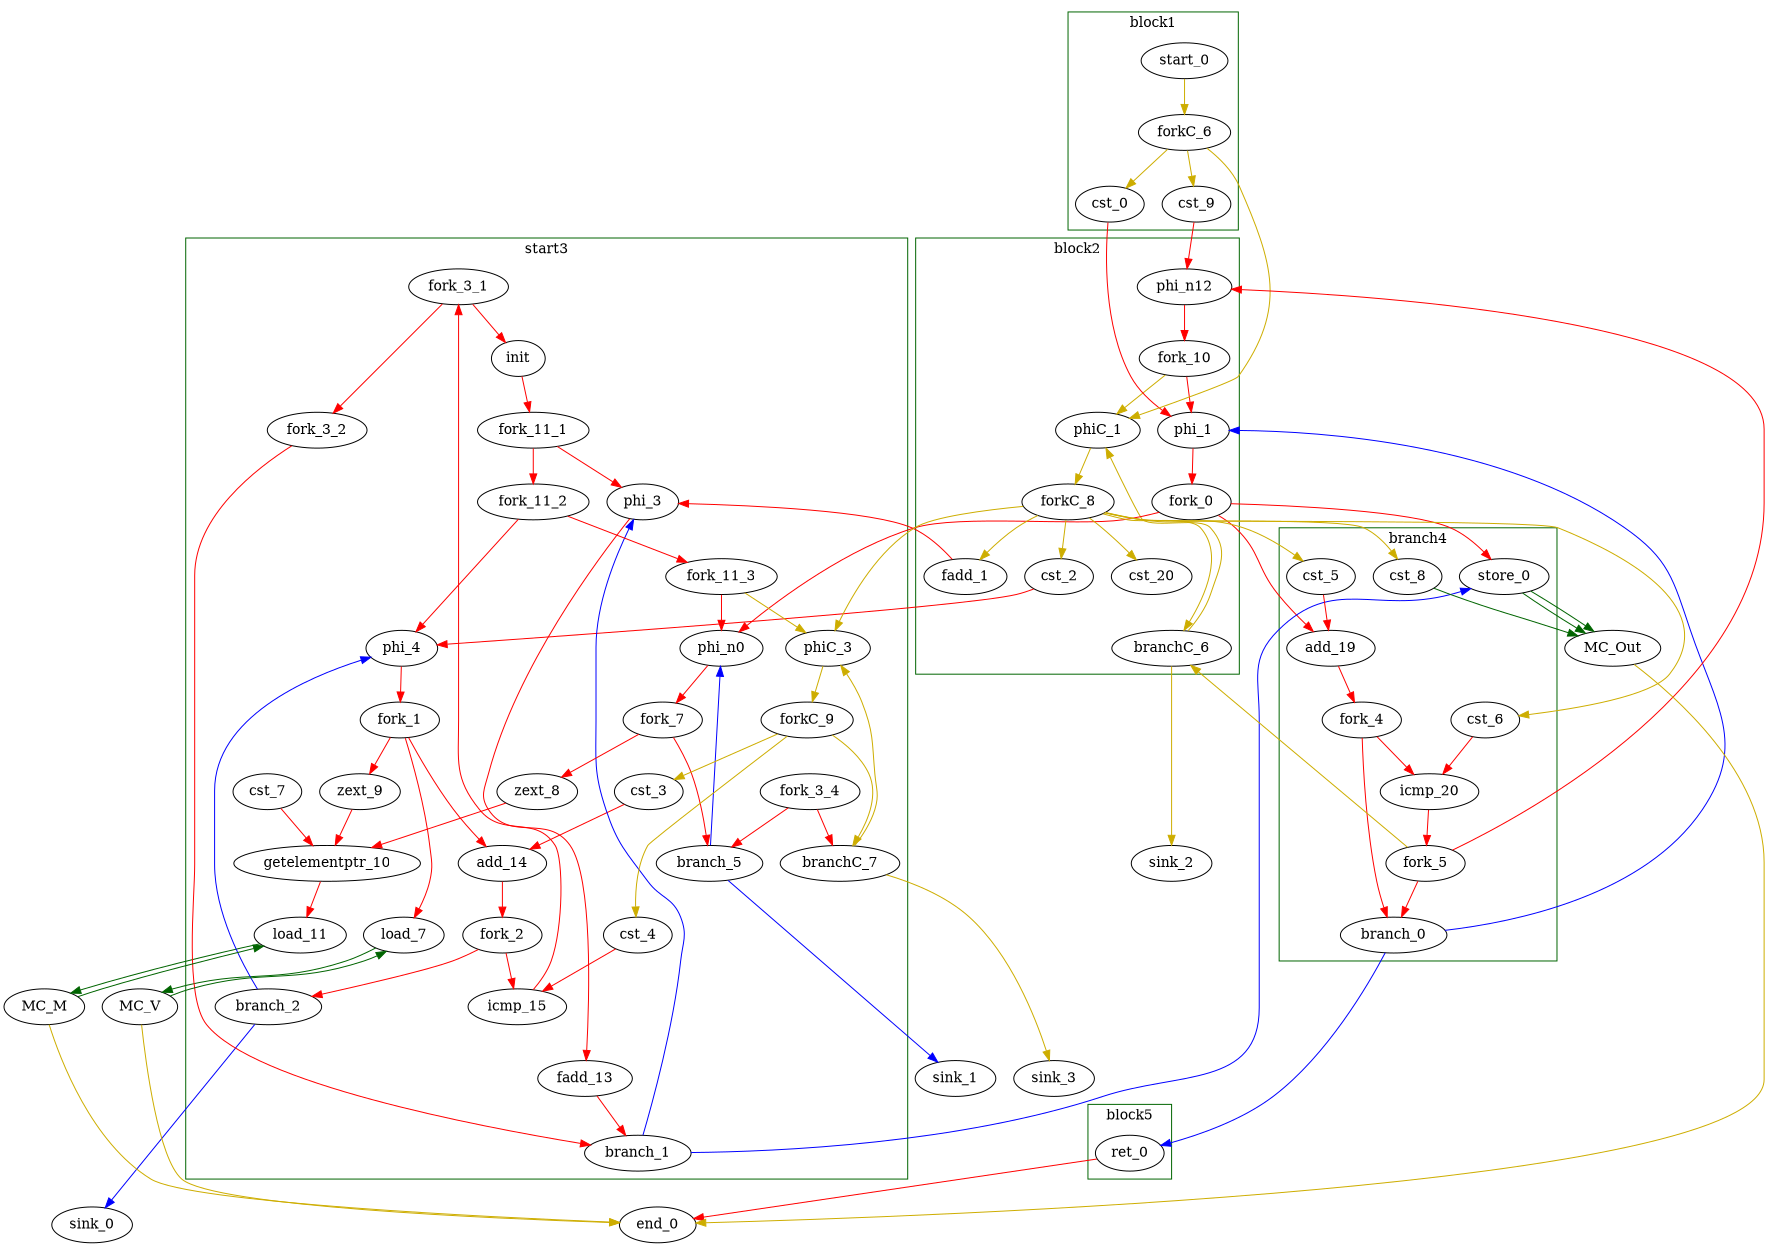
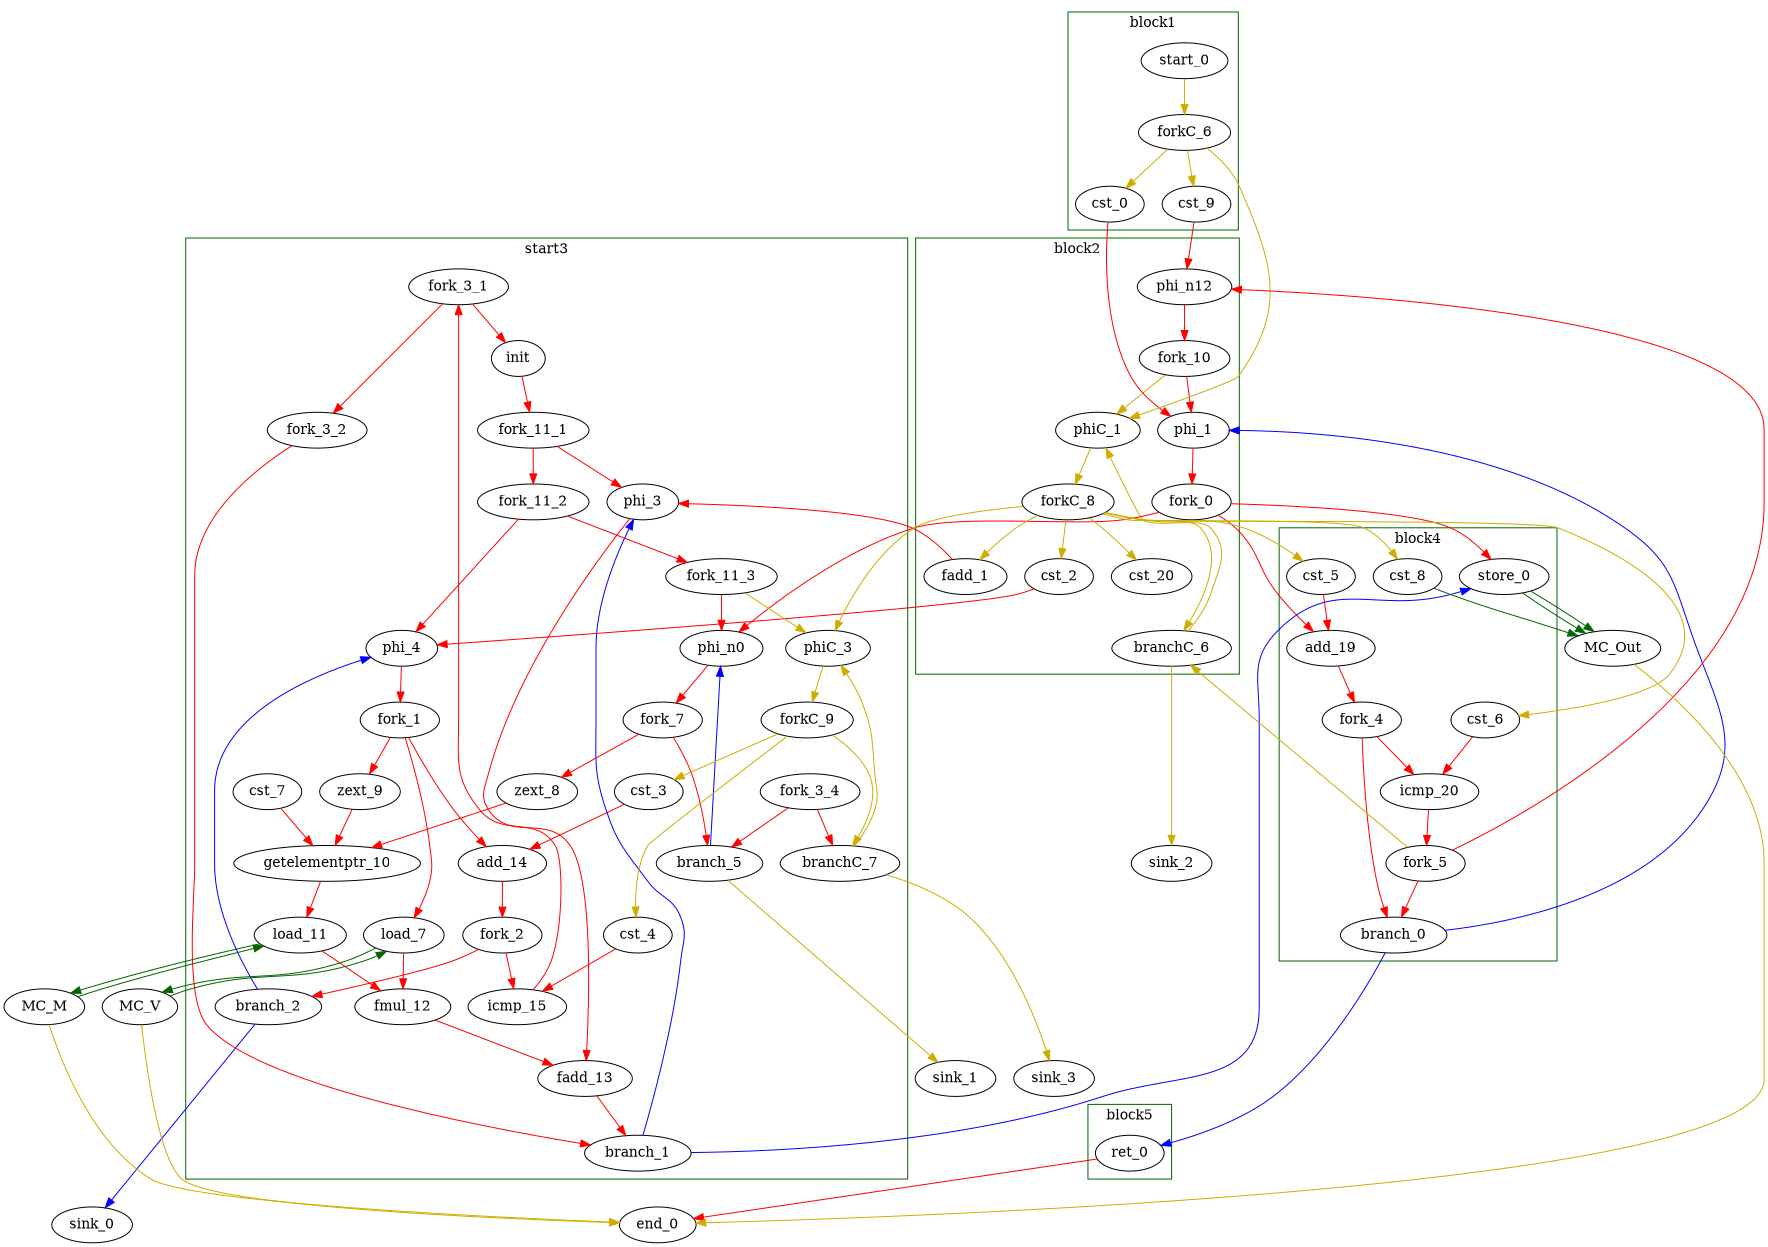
  digraph {
    splines=spline
    node [bbID=3 in="in1:32" out="out0:32" tagged=false tagger_id=-1 taggers_num=0 type="fork Bool 2"]
    edge [color=red from=out1 to=in1]
    phi_1 [bbID=2 delay=0.366 in="in1?:1 in2:32 in3:32 " type="mux T"]
    n2 [bbID=2 label=fadd_1 type=Constant value="0x00000000"]
    cst_2 [bbID=2 type=Constant value="0x00000000"]
    phiC_1 [bbID=2 delay=0.166 in="in1?:1 in2:0 in3:0 " out="out0:0" type="mux T"]
    phi_n12 [bbID=2 delay=0.366 in="in1:32 in2:32 " type=Merge]
    branchC_6 [bbID=2 in="in1:0 in2?:1*i" out="out0+:0 out1-:0" type="branch T"]
    n7 [bbID=2 label=cst_20 type=Constant value="0x00000000"]
    fork_0 [bbID=2 out="out0:32 out1:32 out2:32 "]
    forkC_8 [bbID=2 in="in1:0" out="out0:0 out1:0 out2:0 out3:0 out5:0 out6:0 out7:0 out8:0 "]
    fork_10 [bbID=2 out="out0:32 out1:32 "]
    cst_0 [bbID=1 type=Constant value="0x00000000"]
    start_0 [bbID=1 control=true in="in1:0" out="out0:0" type=Entry]
    cst_9 [bbID=1 type=Constant value="0x00000000"]
    forkC_6 [bbID=1 in="in1:0" out="out0:0 out1:0 out2:0 "]
    phi_3 [delay=0.366 in="in1?:1 in2:32 in3:32 " type="mux T"]
    phi_4 [delay=0.366 in="in1?:1 in2:32 in3:32 " type="mux T"]
    load_7 [II=1 delay=0.000 in="in1:32 in2:32" latency=2 offset=0 op=mc_load_op out="out0:32 out1:32 " portId=0 type=Operator]
    zext_8 [II=1 delay=0.000 in="in1:32 " latency=0 op=zext_op out="out0:32 " type=Operator]
    zext_9 [II=1 delay=0.000 in="in1:32 " latency=0 op=zext_op out="out0:32 " type=Operator]
    getelementptr_10 [II=1 constants=1 delay=2.966 in="in1:32 in2:32 in3:32 " latency=0 op=getelementptr_op out="out0:32 " type=Operator]
    load_11 [II=1 delay=0.000 in="in1:32 in2:32" latency=2 offset=0 op=mc_load_op out="out0:32 out1:32 " portId=0 type=Operator]
+   fmul_12 [II=1 delay=0.966 in="in1:32 in2:32 " latency=6 op=fmul_op out="out0:32 " type=Operator]
    fadd_13 [II=1 delay=0.966 in="in1:32 in2:32 " latency=10 op=fadd_op out="out0:32 " type=Operator]
    cst_3 [type=Constant value="0x00000001"]
    add_14 [II=1 delay=1.693 in="in1:32 in2:32 " latency=0 op=add_op out="out0:32 " type=Operator]
    cst_4 [type=Constant value="0x0000001E"]
    icmp_15 [II=1 delay=1.530 in="in1:32 in2:32 " latency=0 op=icmp_ult_op out="out0:1 " type=Operator]
    cst_7 [type=Constant value="0x0000001E"]
    phi_n0 [delay=0.366 in="in1?:1 in2:32 in3:32 " type="mux T"]
    phiC_3 [delay=0.166 in="in1?:1 in2:0 in3:0 " out="out0:0" type="mux T"]
    branch_1 [in="in1:32 in2?:1*i" out="out0+:32 out1-:32" type="branch T"]
    init [delay=0.366 in="in1:32 in2:32 " type="init Bool false"]
    branch_2 [in="in1:32 in2?:1*i" out="out0+:32 out1-:32" type="branch T"]
    branch_5 [in="in1:32 in2?:1*i" out="out0+:32 out1-:32" type="branch T"]
    branchC_7 [in="in1:0 in2?:1*i" out="out0+:0 out1-:0" type="branch T"]
    fork_1 [out="out0:32 out1:32 out2:32 "]
    fork_2 [out="out0:32 out1:32 "]
    fork_3_1 [out="out0:32 out1:32 out2:32 out3:32 out5:32 "]
    fork_3_2 [out="out0:32 out1:32 out2:32 out3:32 out5:32 "]
    fork_3_4 [out="out0:32 out1:32 out2:32 out3:32 out5:32 "]
    fork_7 [out="out0:32 out1:32 "]
    forkC_9 [in="in1:0" out="out0:0 out1:0 out2:0 out3:0 "]
    fork_11_1 [out="out0:32 out1:32 out2:32 out3:32 "]
    fork_11_2 [out="out0:32 out1:32 out2:32 out3:32 "]
    fork_11_3 [out="out0:32 out1:32 out2:32 out3:32 "]
    store_0 [II=1 bbID=4 delay=0.000 in="in1:32 in2:32 " latency=0 offset=0 op=mc_store_op out="out0:32 out1:32 " portId=0 type=Operator]
    cst_5 [bbID=4 type=Constant value="0x00000001"]
    add_19 [II=1 bbID=4 delay=1.693 in="in1:32 in2:32 " latency=0 op=add_op out="out0:32 " type=Operator]
    cst_6 [bbID=4 type=Constant value="0x0000001E"]
    icmp_20 [II=1 bbID=4 delay=1.530 in="in1:32 in2:32 " latency=0 op=icmp_ult_op out="out0:1 " type=Operator]
    cst_8 [bbID=4 type=Constant value="0x00000001"]
    branch_0 [bbID=4 in="in1:32 in2?:1*i" out="out0+:32 out1-:32" type="branch T"]
    fork_4 [bbID=4 out="out0:32 out1:32 "]
    fork_5 [bbID=4 out="out0:32 out1:32 out2:32 "]
    ret_0 [II=1 bbID=5 delay=0.000 in="in1:32 " latency=0 op=ret_op out="out0:32 " type=Operator]
    sink_2 [bbID=0 in="in1:0" type=Sink out="" tagged="" tagger_id="" taggers_num=""]
    MC_V [bbID=0 bbcount=0 in="in1:32*l0a " ldcount=1 memory=V out="out0:32*l0d out1:0*e " stcount=0 type=MC tagged="" tagger_id="" taggers_num=""]
    MC_M [bbID=0 bbcount=0 in="in1:32*l0a " ldcount=1 memory=M out="out0:32*l0d out1:0*e " stcount=0 type=MC tagged="" tagger_id="" taggers_num=""]
    sink_0 [bbID=0 type=Sink out="" tagged="" tagger_id="" taggers_num=""]
    sink_1 [bbID=0 type=Sink out="" tagged="" tagger_id="" taggers_num=""]
    sink_3 [bbID=0 in="in1:0" type=Sink out="" tagged="" tagger_id="" taggers_num=""]
    MC_Out [bbID=0 bbcount=1 in="in1:32*c0 in2:32*s0a in3:32*s0d " ldcount=0 memory=Out out="out0:0*e " stcount=1 type=MC tagged="" tagger_id="" taggers_num=""]
    end_0 [bbID=0 in="in1:0*e in2:0*e in3:0*e  in4:32 " type=Exit tagged="" tagger_id="" taggers_num=""]
    subgraph cluster_1 {
      color=darkgreen
      label=block2
      phi_1
      n2
      cst_2
      phiC_1
      phi_n12
      branchC_6
      n7
      fork_0
      forkC_8
      fork_10
    }
    subgraph cluster_2 {
      color=darkgreen
      label=block1
      cst_0
      start_0
      cst_9
      forkC_6
    }
    subgraph cluster_3 {
      color=darkgreen
      label=start3
      phi_3
      phi_4
      load_7
      zext_8
      zext_9
      getelementptr_10
      load_11
+     fmul_12
      fadd_13
      cst_3
      add_14
      cst_4
      icmp_15
      cst_7
      phi_n0
      phiC_3
      branch_1
      init
      branch_2
      branch_5
      branchC_7
      fork_1
      fork_2
      fork_3_1
      fork_3_2
      fork_3_4
      fork_7
      forkC_9
      fork_11_1
      fork_11_2
      fork_11_3
    }
    subgraph cluster_4 {
      color=darkgreen
-     label=branch4
+     label=block4
      store_0
      cst_5
      add_19
      cst_6
      icmp_20
      cst_8
      branch_0
      fork_4
      fork_5
    }
    subgraph cluster_5 {
      color=darkgreen
      label=block5
      ret_0
    }
    phi_1 -> fork_0
    n2 -> phi_3 [to=in2]
    cst_2 -> phi_4 [to=in2]
    phiC_1 -> forkC_8 [color=gold3]
    phi_n12 -> fork_10
    branchC_6 -> phiC_1 [color=gold3 from=out2 minlen=3 to=in3]
    branchC_6 -> sink_2 [color=gold3 minlen=3]
    fork_0 -> phi_n0 [to=in2]
    fork_0 -> store_0 [from=out3 to=in2]
    fork_0 -> add_19 [from=out2]
    forkC_8 -> n2 [color=gold3]
    forkC_8 -> cst_2 [color=gold3 from=out3]
    forkC_8 -> branchC_6 [color=gold3 from=out2]
    forkC_8 -> n7 [color=gold3 from=out9]
    forkC_8 -> phiC_3 [color=gold3 from=out4 to=in2]
    forkC_8 -> cst_5 [color=gold3 from=out6]
    forkC_8 -> cst_6 [color=gold3 from=out7]
    forkC_8 -> cst_8 [color=gold3 from=out8]
    fork_10 -> phi_1
    fork_10 -> phiC_1 [color=gold3 from=out2]
    cst_0 -> phi_1 [to=in2]
    start_0 -> forkC_6 [color=gold3]
    cst_9 -> phi_n12
    forkC_6 -> phiC_1 [color=gold3 from=out2 to=in2]
    forkC_6 -> cst_0 [color=gold3]
    forkC_6 -> cst_9 [color=gold3 from=out3]
    phi_3 -> fadd_13
    phi_4 -> fork_1
+   load_7 -> fmul_12
    load_7 -> MC_V [color=darkgreen from=out2 mem_address=true]
    zext_8 -> getelementptr_10
    zext_9 -> getelementptr_10 [to=in2]
    getelementptr_10 -> load_11 [to=in2]
+   load_11 -> fmul_12 [to=in2]
    load_11 -> MC_M [color=darkgreen from=out2 mem_address=true]
+   fmul_12 -> fadd_13 [to=in2]
    fadd_13 -> branch_1
    cst_3 -> add_14 [to=in2]
    add_14 -> fork_2
    cst_4 -> icmp_15 [to=in2]
    icmp_15 -> fork_3_1
    cst_7 -> getelementptr_10 [to=in3]
    phi_n0 -> fork_7
    phiC_3 -> forkC_9 [color=gold3]
    branch_1 -> phi_3 [color=blue from=out2 minlen=3 to=in3]
    branch_1 -> store_0 [color=blue minlen=3]
    init -> fork_11_1
    branch_2 -> phi_4 [color=blue from=out2 minlen=3 to=in3]
    branch_2 -> sink_0 [color=blue minlen=3]
    branch_5 -> phi_n0 [color=blue from=out2 minlen=3 to=in3]
-   branch_5 -> sink_1 [color=blue minlen=3]
+   branch_5 -> sink_1 [color=gold3 minlen=3]
    branchC_7 -> phiC_3 [color=gold3 from=out2 minlen=3 to=in3]
    branchC_7 -> sink_3 [color=gold3 minlen=3]
    fork_1 -> load_7 [from=out3 to=in2]
    fork_1 -> zext_9
    fork_1 -> add_14 [from=out2]
    fork_2 -> icmp_15
    fork_2 -> branch_2 [from=out2]
    fork_3_1 -> init [from=out2]
    fork_3_1 -> fork_3_2
    fork_3_2 -> branch_1 [to=in2]
    fork_3_4 -> branch_5 [to=in2]
    fork_3_4 -> branchC_7 [from=out2 to=in2]
    fork_7 -> zext_8
    fork_7 -> branch_5 [from=out2]
    forkC_9 -> cst_3 [color=gold3]
    forkC_9 -> cst_4 [color=gold3 from=out3]
    forkC_9 -> branchC_7 [color=gold3 from=out2]
    fork_11_1 -> phi_3
    fork_11_1 -> fork_11_2 [from=out2]
    fork_11_2 -> phi_4
    fork_11_2 -> fork_11_3 [from=out2]
    fork_11_3 -> phi_n0
    fork_11_3 -> phiC_3 [color=gold3 from=out2]
    store_0 -> MC_Out [color=darkgreen from=out2 mem_address=true to=in2]
    store_0 -> MC_Out [color=darkgreen mem_address=false to=in3]
    cst_5 -> add_19 [to=in2]
    add_19 -> fork_4
    cst_6 -> icmp_20 [to=in2]
    icmp_20 -> fork_5
    cst_8 -> MC_Out [color=darkgreen]
    branch_0 -> phi_1 [color=blue from=out2 minlen=3 to=in3]
    branch_0 -> ret_0 [color=blue minlen=3]
    fork_4 -> icmp_20
    fork_4 -> branch_0 [from=out2]
    fork_5 -> phi_n12 [from=out2 to=in2]
    fork_5 -> branchC_6 [color=gold3 from=out3 to=in2]
    fork_5 -> branch_0 [to=in2]
    ret_0 -> end_0 [to=in4]
    MC_V -> load_7 [color=darkgreen mem_address=false]
    MC_V -> end_0 [color=gold3 from=out2]
    MC_M -> load_11 [color=darkgreen mem_address=false]
    MC_M -> end_0 [color=gold3 from=out2 to=in2]
    MC_Out -> end_0 [color=gold3 to=in3]
  }
